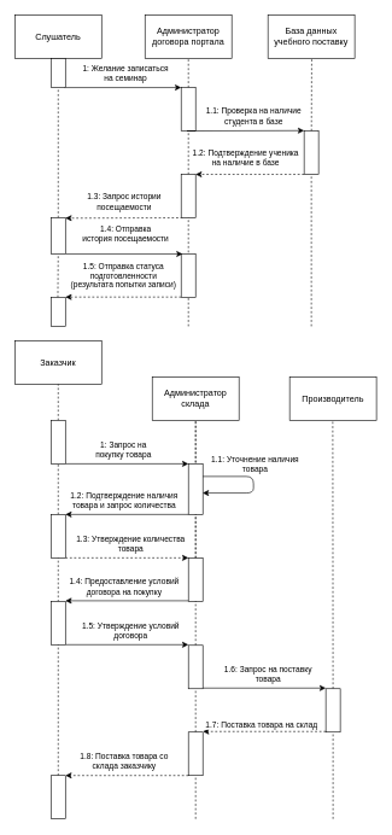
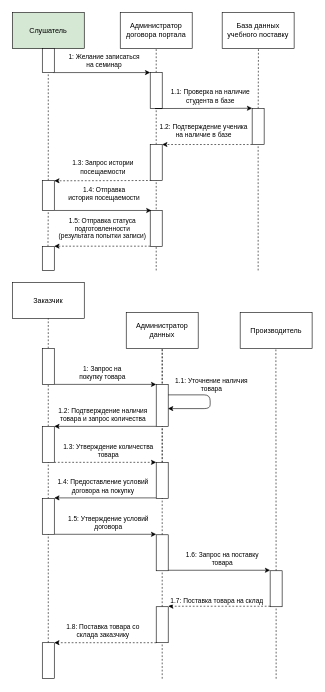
  <mxCell id="0" />
  <mxCell id="1" parent="0" />
  <mxCell id="2" value="" style="endArrow=none;dashed=1;html=1;entryX=0.5;entryY=1;entryDx=0;entryDy=0;" edge="1" parent="1" source="49" target="34"><mxGeometry width="50" height="50" relative="1" as="geometry"><mxPoint x="270" y="890.83" as="sourcePoint" /><mxPoint x="270" y="870.83" as="targetPoint" /></mxGeometry></mxCell>
  <mxCell id="3" value="Администратор договора портала" style="whiteSpace=wrap;html=1;" parent="1" vertex="1"><mxGeometry x="200" y="20" width="120" height="60" as="geometry" /></mxCell>
- <mxCell id="4" value="Слушатель" style="rounded=0;whiteSpace=wrap;html=1;" parent="1" vertex="1"><mxGeometry x="20" y="20" width="120" height="60" as="geometry" /></mxCell>
+ <mxCell id="4" value="Слушатель" style="rounded=0;whiteSpace=wrap;html=1;fillColor=#d5e8d4;" parent="1" vertex="1"><mxGeometry x="20" y="20" width="120" height="60" as="geometry" /></mxCell>
  <mxCell id="5" style="edgeStyle=orthogonalEdgeStyle;rounded=0;orthogonalLoop=1;jettySize=auto;html=1;" parent="1" edge="1"><mxGeometry relative="1" as="geometry"><mxPoint x="250" y="120" as="targetPoint" /><Array as="points"><mxPoint x="88" y="120" /></Array><mxPoint x="88" y="120" as="sourcePoint" /></mxGeometry></mxCell>
  <mxCell id="6" value="1: Желание записаться&lt;br&gt;на семинар" style="edgeLabel;html=1;align=center;verticalAlign=middle;resizable=0;points=[];" parent="5" vertex="1" connectable="0"><mxGeometry x="0.107" y="-1" relative="1" as="geometry"><mxPoint x="-5.72" y="-21" as="offset" /></mxGeometry></mxCell>
  <mxCell id="7" value="" style="endArrow=none;dashed=1;html=1;entryX=0.5;entryY=1;entryDx=0;entryDy=0;" parent="1" target="3" edge="1" source="29"><mxGeometry width="50" height="50" relative="1" as="geometry"><mxPoint x="259" y="410" as="sourcePoint" /><mxPoint x="258.75" y="330" as="targetPoint" /></mxGeometry></mxCell>
  <mxCell id="8" style="edgeStyle=orthogonalEdgeStyle;rounded=0;orthogonalLoop=1;jettySize=auto;html=1;" edge="1" parent="1"><mxGeometry relative="1" as="geometry"><mxPoint x="252" y="350" as="targetPoint" /><Array as="points"><mxPoint x="252" y="350" /></Array><mxPoint x="90" y="350" as="sourcePoint" /></mxGeometry></mxCell>
  <mxCell id="9" value="1.4: Отправка &lt;br&gt;история посещаемости" style="edgeLabel;html=1;align=center;verticalAlign=middle;resizable=0;points=[];" vertex="1" connectable="0" parent="8"><mxGeometry x="0.107" y="-1" relative="1" as="geometry"><mxPoint x="-8.0" y="-30" as="offset" /></mxGeometry></mxCell>
  <mxCell id="10" value="" style="html=1;labelBackgroundColor=#ffffff;startArrow=none;startFill=0;startSize=6;endArrow=classic;endFill=1;endSize=6;jettySize=auto;orthogonalLoop=1;strokeWidth=1;dashed=1;fontSize=14;exitX=0;exitY=0.25;exitDx=0;exitDy=0;" edge="1" parent="1"><mxGeometry width="60" height="60" relative="1" as="geometry"><mxPoint x="252" y="300" as="sourcePoint" /><mxPoint x="90" y="300.5" as="targetPoint" /></mxGeometry></mxCell>
  <mxCell id="11" value="1.3: Запрос истории&lt;br&gt;посещаемости" style="edgeLabel;html=1;align=center;verticalAlign=middle;resizable=0;points=[];" vertex="1" connectable="0" parent="10"><mxGeometry x="0.559" relative="1" as="geometry"><mxPoint x="44.19" y="-23.01" as="offset" /></mxGeometry></mxCell>
  <mxCell id="12" value="" style="html=1;labelBackgroundColor=#ffffff;startArrow=none;startFill=0;startSize=6;endArrow=classic;endFill=1;endSize=6;jettySize=auto;orthogonalLoop=1;strokeWidth=1;dashed=1;fontSize=14;exitX=0;exitY=1;exitDx=0;exitDy=0;" edge="1" parent="1"><mxGeometry width="60" height="60" relative="1" as="geometry"><mxPoint x="250" y="409.52" as="sourcePoint" /><mxPoint x="90" y="409.52" as="targetPoint" /></mxGeometry></mxCell>
  <mxCell id="13" value="1.5: Отправка статуса&lt;br&gt;подготовленности&lt;br&gt;(результата попытки записи)" style="edgeLabel;html=1;align=center;verticalAlign=middle;resizable=0;points=[];" vertex="1" connectable="0" parent="12"><mxGeometry x="0.402" y="-2" relative="1" as="geometry"><mxPoint x="31.3" y="-27.55" as="offset" /></mxGeometry></mxCell>
  <mxCell id="14" value="База данных учебного поставку" style="rounded=0;whiteSpace=wrap;html=1;" vertex="1" parent="1"><mxGeometry x="370" y="20" width="120" height="60" as="geometry" /></mxCell>
  <mxCell id="15" value="" style="endArrow=none;dashed=1;html=1;entryX=0.5;entryY=1;entryDx=0;entryDy=0;" edge="1" parent="1" source="17"><mxGeometry width="50" height="50" relative="1" as="geometry"><mxPoint x="79.5" y="410" as="sourcePoint" /><mxPoint x="80.5" y="80" as="targetPoint" /></mxGeometry></mxCell>
  <mxCell id="16" value="" style="endArrow=none;dashed=1;html=1;entryX=0.5;entryY=1;entryDx=0;entryDy=0;" edge="1" parent="1" source="25"><mxGeometry width="50" height="50" relative="1" as="geometry"><mxPoint x="429.5" y="410" as="sourcePoint" /><mxPoint x="430.5" y="80" as="targetPoint" /></mxGeometry></mxCell>
  <mxCell id="17" value="" style="rounded=0;whiteSpace=wrap;html=1;" vertex="1" parent="1"><mxGeometry x="70" y="80" width="20" height="40" as="geometry" /></mxCell>
  <mxCell id="18" value="" style="endArrow=none;dashed=1;html=1;entryX=0.5;entryY=1;entryDx=0;entryDy=0;" edge="1" parent="1" source="21" target="17"><mxGeometry width="50" height="50" relative="1" as="geometry"><mxPoint x="79.5" y="410" as="sourcePoint" /><mxPoint x="80.5" y="80" as="targetPoint" /></mxGeometry></mxCell>
  <mxCell id="19" value="" style="rounded=0;whiteSpace=wrap;html=1;" vertex="1" parent="1"><mxGeometry x="250" y="120" width="20" height="60" as="geometry" /></mxCell>
  <mxCell id="20" value="" style="endArrow=none;dashed=1;html=1;entryX=0.5;entryY=1;entryDx=0;entryDy=0;" edge="1" parent="1"><mxGeometry width="50" height="50" relative="1" as="geometry"><mxPoint x="260" y="450" as="sourcePoint" /><mxPoint x="260" y="280" as="targetPoint" /></mxGeometry></mxCell>
  <mxCell id="21" value="" style="rounded=0;whiteSpace=wrap;html=1;" vertex="1" parent="1"><mxGeometry x="70" y="300" width="20" height="50" as="geometry" /></mxCell>
  <mxCell id="22" value="" style="endArrow=none;dashed=1;html=1;entryX=0.5;entryY=1;entryDx=0;entryDy=0;" edge="1" parent="1" target="21"><mxGeometry width="50" height="50" relative="1" as="geometry"><mxPoint x="79.5" y="410" as="sourcePoint" /><mxPoint x="80" y="120" as="targetPoint" /></mxGeometry></mxCell>
  <mxCell id="23" value="" style="rounded=0;whiteSpace=wrap;html=1;" vertex="1" parent="1"><mxGeometry x="250" y="350" width="20" height="60" as="geometry" /></mxCell>
  <mxCell id="24" value="" style="endArrow=none;dashed=1;html=1;entryX=0.5;entryY=1;entryDx=0;entryDy=0;" edge="1" parent="1" target="23"><mxGeometry width="50" height="50" relative="1" as="geometry"><mxPoint x="260" y="410" as="sourcePoint" /><mxPoint x="260" y="180" as="targetPoint" /></mxGeometry></mxCell>
  <mxCell id="25" value="" style="rounded=0;whiteSpace=wrap;html=1;" vertex="1" parent="1"><mxGeometry x="420" y="180" width="20" height="60" as="geometry" /></mxCell>
  <mxCell id="26" value="" style="endArrow=none;dashed=1;html=1;entryX=0.5;entryY=1;entryDx=0;entryDy=0;" edge="1" parent="1" target="25"><mxGeometry width="50" height="50" relative="1" as="geometry"><mxPoint x="430" y="450" as="sourcePoint" /><mxPoint x="430.5" y="80" as="targetPoint" /></mxGeometry></mxCell>
  <mxCell id="27" style="edgeStyle=orthogonalEdgeStyle;rounded=0;orthogonalLoop=1;jettySize=auto;html=1;" edge="1" parent="1"><mxGeometry relative="1" as="geometry"><mxPoint x="420" y="179.52" as="targetPoint" /><Array as="points"><mxPoint x="258" y="179.52" /></Array><mxPoint x="270" y="180" as="sourcePoint" /></mxGeometry></mxCell>
  <mxCell id="28" value="1.1: Проверка на наличие&lt;br&gt;студента в базе" style="edgeLabel;html=1;align=center;verticalAlign=middle;resizable=0;points=[];" vertex="1" connectable="0" parent="27"><mxGeometry x="0.107" y="-1" relative="1" as="geometry"><mxPoint x="7.81" y="-21" as="offset" /></mxGeometry></mxCell>
  <mxCell id="29" value="" style="rounded=0;whiteSpace=wrap;html=1;" vertex="1" parent="1"><mxGeometry x="250" y="240" width="20" height="60" as="geometry" /></mxCell>
  <mxCell id="30" value="" style="html=1;labelBackgroundColor=#ffffff;startArrow=none;startFill=0;startSize=6;endArrow=classic;endFill=1;endSize=6;jettySize=auto;orthogonalLoop=1;strokeWidth=1;dashed=1;fontSize=14;" edge="1" parent="1"><mxGeometry width="60" height="60" relative="1" as="geometry"><mxPoint x="420" y="240" as="sourcePoint" /><mxPoint x="270" y="240" as="targetPoint" /></mxGeometry></mxCell>
  <mxCell id="31" value="1.2: Подтверждение ученика&lt;br&gt;на наличие в базе" style="edgeLabel;html=1;align=center;verticalAlign=middle;resizable=0;points=[];" vertex="1" connectable="0" parent="30"><mxGeometry x="0.559" relative="1" as="geometry"><mxPoint x="35.6" y="-23.01" as="offset" /></mxGeometry></mxCell>
  <mxCell id="32" value="" style="rounded=0;whiteSpace=wrap;html=1;" vertex="1" parent="1"><mxGeometry x="70" y="410" width="20" height="40" as="geometry" /></mxCell>
  <mxCell id="33" value="Заказчик" style="rounded=0;whiteSpace=wrap;html=1;" vertex="1" parent="1"><mxGeometry x="20" y="470" width="120" height="60" as="geometry" /></mxCell>
- <mxCell id="34" value="Администратор склада" style="rounded=0;whiteSpace=wrap;html=1;" vertex="1" parent="1"><mxGeometry x="210" y="520" width="120" height="60" as="geometry" /></mxCell>
+ <mxCell id="34" value="Администратор данных" style="rounded=0;whiteSpace=wrap;html=1;" vertex="1" parent="1"><mxGeometry x="210" y="520" width="120" height="60" as="geometry" /></mxCell>
  <mxCell id="35" value="Производитель" style="rounded=0;whiteSpace=wrap;html=1;" vertex="1" parent="1"><mxGeometry x="400" y="520" width="120" height="60" as="geometry" /></mxCell>
  <mxCell id="36" value="" style="endArrow=none;dashed=1;html=1;entryX=0.5;entryY=1;entryDx=0;entryDy=0;" edge="1" parent="1" source="39" target="33"><mxGeometry width="50" height="50" relative="1" as="geometry"><mxPoint x="80" y="1110" as="sourcePoint" /><mxPoint x="250" y="770" as="targetPoint" /></mxGeometry></mxCell>
  <mxCell id="37" value="" style="endArrow=none;dashed=1;html=1;entryX=0.5;entryY=1;entryDx=0;entryDy=0;exitX=0.5;exitY=1;exitDx=0;exitDy=0;" edge="1" parent="1" source="67"><mxGeometry width="50" height="50" relative="1" as="geometry"><mxPoint x="270" y="1110" as="sourcePoint" /><mxPoint x="270" y="580" as="targetPoint" /></mxGeometry></mxCell>
  <mxCell id="38" value="" style="endArrow=none;dashed=1;html=1;entryX=0.5;entryY=1;entryDx=0;entryDy=0;" edge="1" parent="1" source="53"><mxGeometry width="50" height="50" relative="1" as="geometry"><mxPoint x="459.58" y="1110" as="sourcePoint" /><mxPoint x="459.58" y="580" as="targetPoint" /></mxGeometry></mxCell>
  <mxCell id="39" value="" style="rounded=0;whiteSpace=wrap;html=1;" vertex="1" parent="1"><mxGeometry x="70" y="580" width="20" height="60" as="geometry" /></mxCell>
  <mxCell id="40" value="" style="endArrow=none;dashed=1;html=1;entryX=0.5;entryY=1;entryDx=0;entryDy=0;" edge="1" parent="1" source="45" target="39"><mxGeometry width="50" height="50" relative="1" as="geometry"><mxPoint x="80" y="1110" as="sourcePoint" /><mxPoint x="80" y="580" as="targetPoint" /></mxGeometry></mxCell>
  <mxCell id="41" value="" style="rounded=0;whiteSpace=wrap;html=1;" vertex="1" parent="1"><mxGeometry x="260" y="640" width="20" height="70" as="geometry" /></mxCell>
  <mxCell id="42" value="" style="endArrow=none;dashed=1;html=1;entryX=0.5;entryY=1;entryDx=0;entryDy=0;" edge="1" parent="1" source="67"><mxGeometry width="50" height="50" relative="1" as="geometry"><mxPoint x="270" y="1200" as="sourcePoint" /><mxPoint x="270" y="790" as="targetPoint" /></mxGeometry></mxCell>
  <mxCell id="43" value="" style="endArrow=classic;html=1;exitX=1;exitY=1;exitDx=0;exitDy=0;entryX=0;entryY=0;entryDx=0;entryDy=0;" edge="1" parent="1" source="39" target="41"><mxGeometry width="50" height="50" relative="1" as="geometry"><mxPoint x="200" y="820" as="sourcePoint" /><mxPoint x="250" y="770" as="targetPoint" /></mxGeometry></mxCell>
  <mxCell id="44" value="1: Запрос на&lt;br&gt;покупку товара" style="edgeLabel;html=1;align=center;verticalAlign=middle;resizable=0;points=[];" vertex="1" connectable="0" parent="43"><mxGeometry x="-0.151" y="-3" relative="1" as="geometry"><mxPoint x="7.5" y="-23" as="offset" /></mxGeometry></mxCell>
  <mxCell id="45" value="" style="rounded=0;whiteSpace=wrap;html=1;" vertex="1" parent="1"><mxGeometry x="70" y="710" width="20" height="60" as="geometry" /></mxCell>
  <mxCell id="46" value="" style="endArrow=none;dashed=1;html=1;entryX=0.5;entryY=1;entryDx=0;entryDy=0;" edge="1" parent="1" source="61" target="45"><mxGeometry width="50" height="50" relative="1" as="geometry"><mxPoint x="80" y="1200" as="sourcePoint" /><mxPoint x="80" y="730" as="targetPoint" /></mxGeometry></mxCell>
  <mxCell id="47" value="" style="html=1;labelBackgroundColor=#ffffff;startArrow=none;startFill=0;startSize=6;endArrow=classic;endFill=1;endSize=6;jettySize=auto;orthogonalLoop=1;strokeWidth=1;dashed=0;fontSize=14;exitX=0;exitY=1;exitDx=0;exitDy=0;" edge="1" parent="1"><mxGeometry width="60" height="60" relative="1" as="geometry"><mxPoint x="260" y="710" as="sourcePoint" /><mxPoint x="90" y="710" as="targetPoint" /></mxGeometry></mxCell>
  <mxCell id="48" value="1.2: Подтверждение наличия&lt;br&gt;товара и запрос количества" style="edgeLabel;html=1;align=center;verticalAlign=middle;resizable=0;points=[];" vertex="1" connectable="0" parent="47"><mxGeometry x="0.122" relative="1" as="geometry"><mxPoint x="5.17" y="-20" as="offset" /></mxGeometry></mxCell>
  <mxCell id="49" value="" style="rounded=0;whiteSpace=wrap;html=1;" vertex="1" parent="1"><mxGeometry x="260" y="890.83" width="20" height="60" as="geometry" /></mxCell>
  <mxCell id="50" value="" style="endArrow=none;dashed=1;html=1;entryX=0.5;entryY=1;entryDx=0;entryDy=0;" edge="1" parent="1" source="57" target="49"><mxGeometry width="50" height="50" relative="1" as="geometry"><mxPoint x="270" y="1240.83" as="sourcePoint" /><mxPoint x="270" y="830.83" as="targetPoint" /></mxGeometry></mxCell>
  <mxCell id="51" value="" style="endArrow=classic;html=1;exitX=1;exitY=1;exitDx=0;exitDy=0;entryX=0;entryY=0;entryDx=0;entryDy=0;" edge="1" parent="1"><mxGeometry width="50" height="50" relative="1" as="geometry"><mxPoint x="90" y="890" as="sourcePoint" /><mxPoint x="260" y="890" as="targetPoint" /></mxGeometry></mxCell>
  <mxCell id="52" value="1.5: Утверждение условий&lt;br&gt;договора" style="edgeLabel;html=1;align=center;verticalAlign=middle;resizable=0;points=[];" vertex="1" connectable="0" parent="51"><mxGeometry x="-0.151" y="-3" relative="1" as="geometry"><mxPoint x="17.5" y="-23" as="offset" /></mxGeometry></mxCell>
  <mxCell id="53" value="" style="rounded=0;whiteSpace=wrap;html=1;" vertex="1" parent="1"><mxGeometry x="450" y="950.83" width="20" height="60" as="geometry" /></mxCell>
  <mxCell id="54" value="" style="endArrow=none;dashed=1;html=1;entryX=0.5;entryY=1;entryDx=0;entryDy=0;" edge="1" parent="1" target="53"><mxGeometry width="50" height="50" relative="1" as="geometry"><mxPoint x="460" y="1130.83" as="sourcePoint" /><mxPoint x="459.58" y="710.83" as="targetPoint" /></mxGeometry></mxCell>
  <mxCell id="55" value="" style="endArrow=classic;html=1;exitX=1;exitY=1;exitDx=0;exitDy=0;entryX=0;entryY=0;entryDx=0;entryDy=0;" edge="1" parent="1"><mxGeometry width="50" height="50" relative="1" as="geometry"><mxPoint x="280" y="950" as="sourcePoint" /><mxPoint x="450" y="950" as="targetPoint" /></mxGeometry></mxCell>
  <mxCell id="56" value="1.6: Запрос на поставку&lt;br&gt;товара" style="edgeLabel;html=1;align=center;verticalAlign=middle;resizable=0;points=[];" vertex="1" connectable="0" parent="55"><mxGeometry x="-0.151" y="-3" relative="1" as="geometry"><mxPoint x="17.5" y="-23" as="offset" /></mxGeometry></mxCell>
  <mxCell id="57" value="" style="rounded=0;whiteSpace=wrap;html=1;" vertex="1" parent="1"><mxGeometry x="260" y="1010.83" width="20" height="60" as="geometry" /></mxCell>
  <mxCell id="58" value="" style="endArrow=none;dashed=1;html=1;entryX=0.5;entryY=1;entryDx=0;entryDy=0;" edge="1" parent="1" target="57"><mxGeometry width="50" height="50" relative="1" as="geometry"><mxPoint x="270" y="1130.83" as="sourcePoint" /><mxPoint x="270" y="950.83" as="targetPoint" /></mxGeometry></mxCell>
  <mxCell id="59" value="" style="html=1;labelBackgroundColor=#ffffff;startArrow=none;startFill=0;startSize=6;endArrow=classic;endFill=1;endSize=6;jettySize=auto;orthogonalLoop=1;strokeWidth=1;dashed=1;fontSize=14;exitX=0;exitY=1;exitDx=0;exitDy=0;entryX=1;entryY=0;entryDx=0;entryDy=0;" edge="1" parent="1"><mxGeometry width="60" height="60" relative="1" as="geometry"><mxPoint x="450" y="1010" as="sourcePoint" /><mxPoint x="280" y="1010" as="targetPoint" /></mxGeometry></mxCell>
  <mxCell id="60" value="1.7: Поставка товара на склад" style="edgeLabel;html=1;align=center;verticalAlign=middle;resizable=0;points=[];" vertex="1" connectable="0" parent="59"><mxGeometry x="0.122" relative="1" as="geometry"><mxPoint x="5" y="-9.17" as="offset" /></mxGeometry></mxCell>
  <mxCell id="61" value="" style="rounded=0;whiteSpace=wrap;html=1;" vertex="1" parent="1"><mxGeometry x="70" y="1070.83" width="20" height="60" as="geometry" /></mxCell>
  <mxCell id="62" value="" style="endArrow=none;dashed=1;html=1;entryX=0.5;entryY=1;entryDx=0;entryDy=0;" edge="1" parent="1" target="61"><mxGeometry width="50" height="50" relative="1" as="geometry"><mxPoint x="80" y="1130.83" as="sourcePoint" /><mxPoint x="80" y="890.83" as="targetPoint" /></mxGeometry></mxCell>
  <mxCell id="63" value="" style="html=1;labelBackgroundColor=#ffffff;startArrow=none;startFill=0;startSize=6;endArrow=classic;endFill=1;endSize=6;jettySize=auto;orthogonalLoop=1;strokeWidth=1;dashed=1;fontSize=14;exitX=0;exitY=1;exitDx=0;exitDy=0;entryX=1;entryY=0;entryDx=0;entryDy=0;" edge="1" parent="1"><mxGeometry width="60" height="60" relative="1" as="geometry"><mxPoint x="260" y="1070.83" as="sourcePoint" /><mxPoint x="90" y="1070.83" as="targetPoint" /></mxGeometry></mxCell>
  <mxCell id="64" value="1.8: Поставка товара со&lt;br&gt;склада заказчику" style="edgeLabel;html=1;align=center;verticalAlign=middle;resizable=0;points=[];" vertex="1" connectable="0" parent="63"><mxGeometry x="0.122" relative="1" as="geometry"><mxPoint x="5" y="-20" as="offset" /></mxGeometry></mxCell>
  <mxCell id="65" value="" style="endArrow=classic;html=1;exitX=1;exitY=0.25;exitDx=0;exitDy=0;entryX=0.984;entryY=0.577;entryDx=0;entryDy=0;entryPerimeter=0;edgeStyle=elbowEdgeStyle;" edge="1" parent="1" source="41" target="41"><mxGeometry width="50" height="50" relative="1" as="geometry"><mxPoint x="190" y="870" as="sourcePoint" /><mxPoint x="282" y="683" as="targetPoint" /><Array as="points"><mxPoint x="350" y="658" /><mxPoint x="330" y="675" /></Array></mxGeometry></mxCell>
  <mxCell id="66" value="1.1: Уточнение наличия&lt;br&gt;товара" style="edgeLabel;html=1;align=center;verticalAlign=middle;resizable=0;points=[];" vertex="1" connectable="0" parent="65"><mxGeometry x="0.075" y="1" relative="1" as="geometry"><mxPoint y="-35.12" as="offset" /></mxGeometry></mxCell>
  <mxCell id="67" value="" style="rounded=0;whiteSpace=wrap;html=1;" vertex="1" parent="1"><mxGeometry x="260" y="770" width="20" height="60" as="geometry" /></mxCell>
  <mxCell id="68" value="" style="rounded=0;whiteSpace=wrap;html=1;" vertex="1" parent="1"><mxGeometry x="70" y="830" width="20" height="60" as="geometry" /></mxCell>
  <mxCell id="69" value="" style="endArrow=classic;html=1;exitX=1;exitY=1;exitDx=0;exitDy=0;entryX=0;entryY=0;entryDx=0;entryDy=0;dashed=1;" edge="1" parent="1"><mxGeometry width="50" height="50" relative="1" as="geometry"><mxPoint x="90" y="770" as="sourcePoint" /><mxPoint x="260" y="770" as="targetPoint" /></mxGeometry></mxCell>
  <mxCell id="70" value="1.3: Утверждение количества&lt;br&gt;товара" style="edgeLabel;html=1;align=center;verticalAlign=middle;resizable=0;points=[];" vertex="1" connectable="0" parent="69"><mxGeometry x="-0.151" y="-3" relative="1" as="geometry"><mxPoint x="17.5" y="-23" as="offset" /></mxGeometry></mxCell>
  <mxCell id="71" value="" style="html=1;labelBackgroundColor=#ffffff;startArrow=none;startFill=0;startSize=6;endArrow=classic;endFill=1;endSize=6;jettySize=auto;orthogonalLoop=1;strokeWidth=1;dashed=0;fontSize=14;exitX=0;exitY=1;exitDx=0;exitDy=0;" edge="1" parent="1"><mxGeometry width="60" height="60" relative="1" as="geometry"><mxPoint x="260" y="829.31" as="sourcePoint" /><mxPoint x="90" y="829.31" as="targetPoint" /></mxGeometry></mxCell>
  <mxCell id="72" value="1.4: Предоставление условий&lt;br&gt;договора на покупку" style="edgeLabel;html=1;align=center;verticalAlign=middle;resizable=0;points=[];" vertex="1" connectable="0" parent="71"><mxGeometry x="0.122" relative="1" as="geometry"><mxPoint x="5.17" y="-20" as="offset" /></mxGeometry></mxCell>
